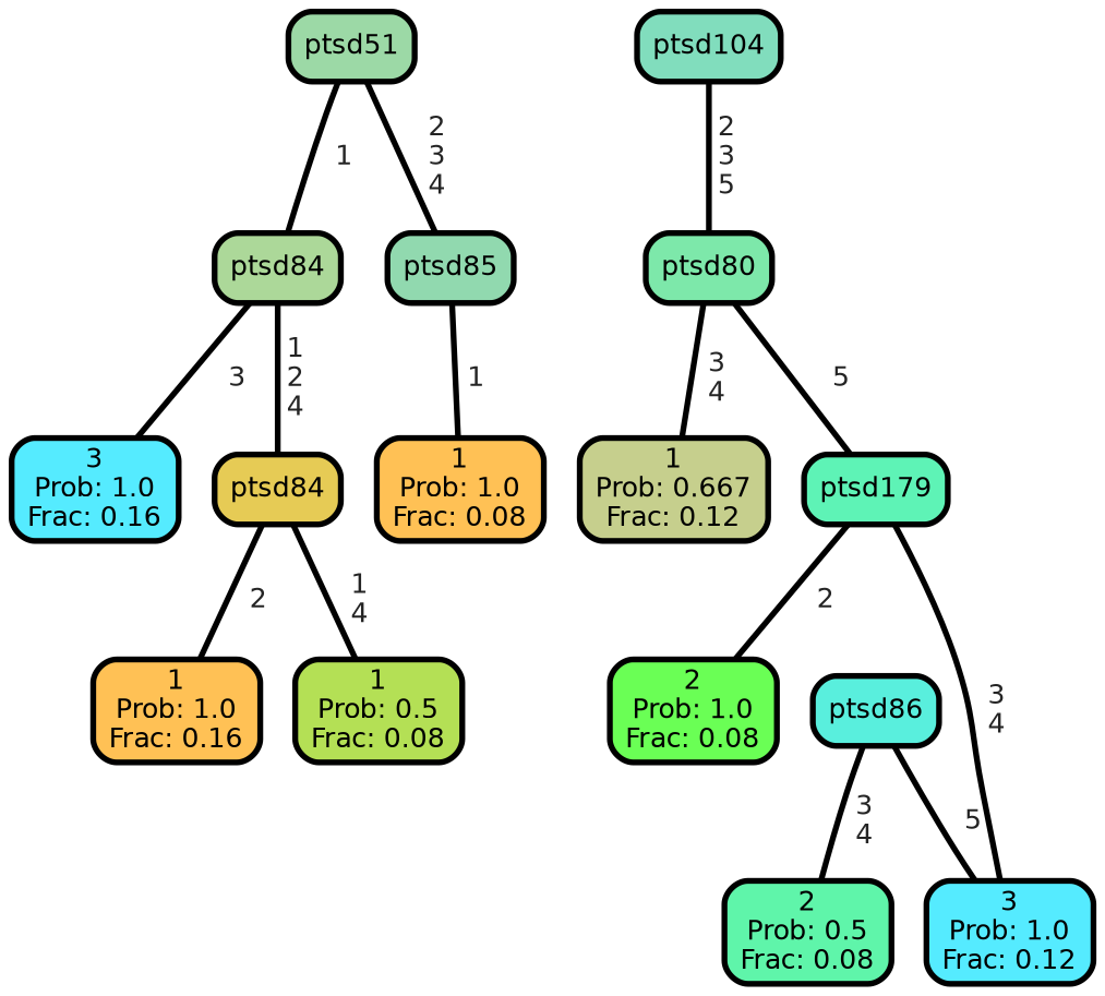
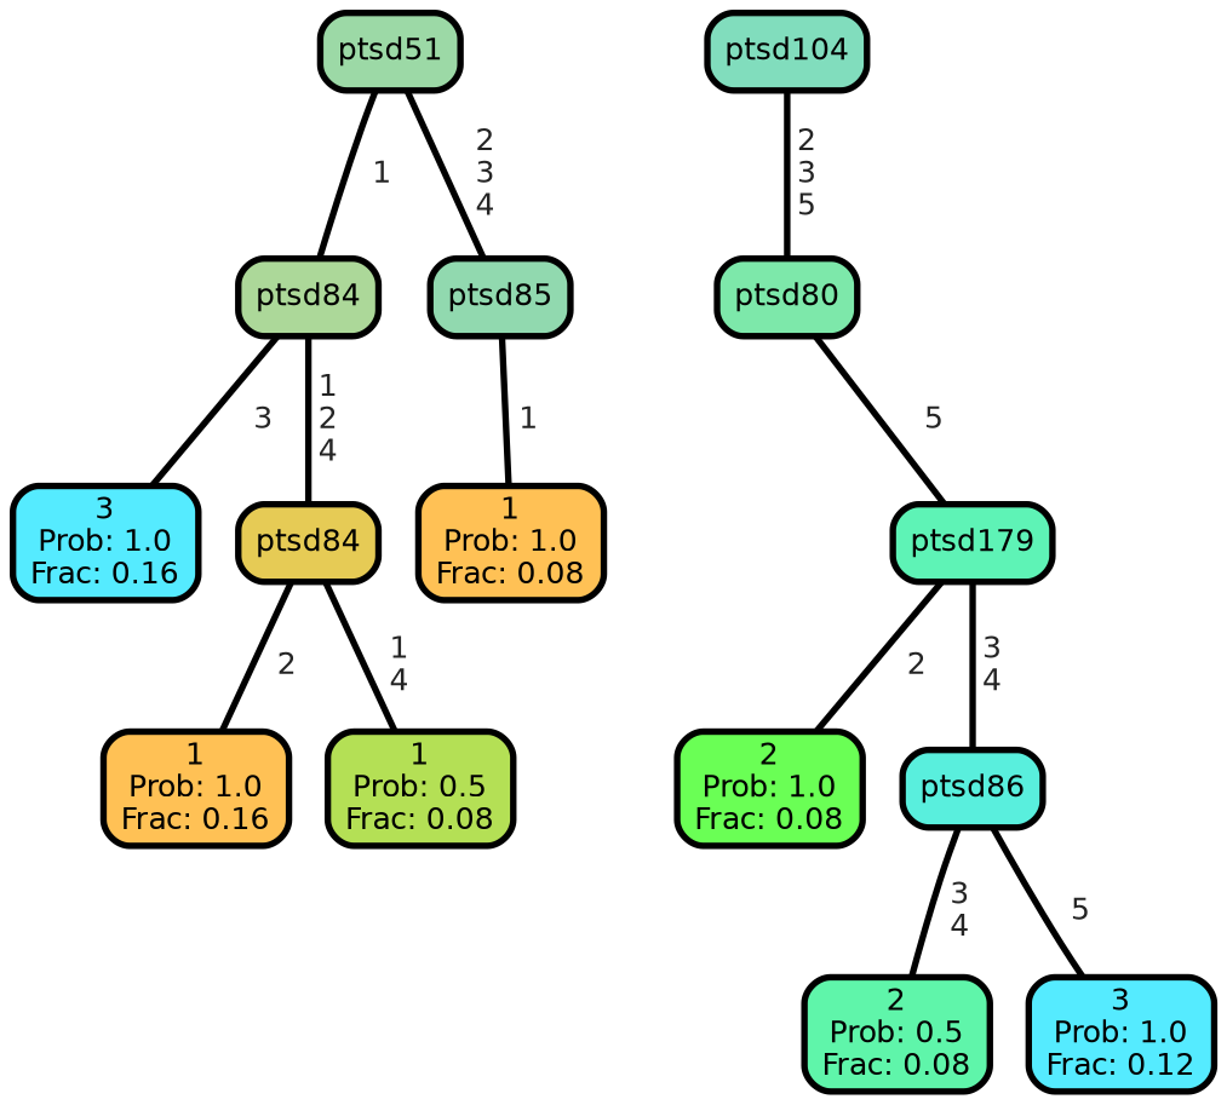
  graph {
    fontname="DejaVu Sans"
    ranksep="0 equally"
    splines=straight
    node [color=black fillcolor="#55ebff" fontcolor=black fontname="DejaVu Sans" penwidth=3 shape=box style="filled, rounded"]
    edge [color=black fontcolor=grey14 fontname="DejaVu Sans" fontweight=bold penwidth=3]
    n1 [label="3\nProb: 1.0\nFrac: 0.16"]
    n2 [fillcolor="#acd899" label=ptsd84]
    n3 [fillcolor="#e6cb55" label=ptsd84]
    n4 [fillcolor="#ffc155" label="1\nProb: 1.0\nFrac: 0.16"]
    n5 [fillcolor="#b4e055" label="1\nProb: 0.5\nFrac: 0.08"]
    n6 [fillcolor="#9cd9a6" label=ptsd51]
    n7 [fillcolor="#91d9af" label=ptsd85]
    n8 [fillcolor="#ffc155" label="1\nProb: 1.0\nFrac: 0.08"]
    n9 [fillcolor="#81ddbd" label=ptsd104]
    n10 [fillcolor="#7de8aa" label=ptsd80]
-   n11 [fillcolor="#c6cf8d" label="1\nProb: 0.667\nFrac: 0.12"]
    n12 [fillcolor="#5ef3b6" label=ptsd179]
    n13 [fillcolor="#6aff55" label="2\nProb: 1.0\nFrac: 0.08"]
    n14 [fillcolor="#59efdd" label=ptsd86]
    n15 [fillcolor="#5ff5aa" label="2\nProb: 0.5\nFrac: 0.08"]
    n16 [label="3\nProb: 1.0\nFrac: 0.12"]
    subgraph sub_1 {
      rank=same
    }
    n2 -- n1 [label=" 3"]
    n2 -- n3 [label=" 1\n 2\n 4"]
    n3 -- n4 [label=" 2"]
    n3 -- n5 [label=" 1\n 4"]
    n6 -- n2 [label=" 1"]
    n6 -- n7 [label=" 2\n 3\n 4"]
    n7 -- n8 [label=" 1"]
    n9 -- n10 [label=" 2\n 3\n 5"]
-   n10 -- n11 [label=" 3\n 4"]
    n10 -- n12 [label=" 5"]
    n12 -- n13 [label=" 2"]
-   n12 -- n16 [label=" 3\n 4"]
+   n12 -- n14 [label=" 3\n 4"]
    n14 -- n15 [label=" 3\n 4"]
    n14 -- n16 [label=" 5"]
  }
